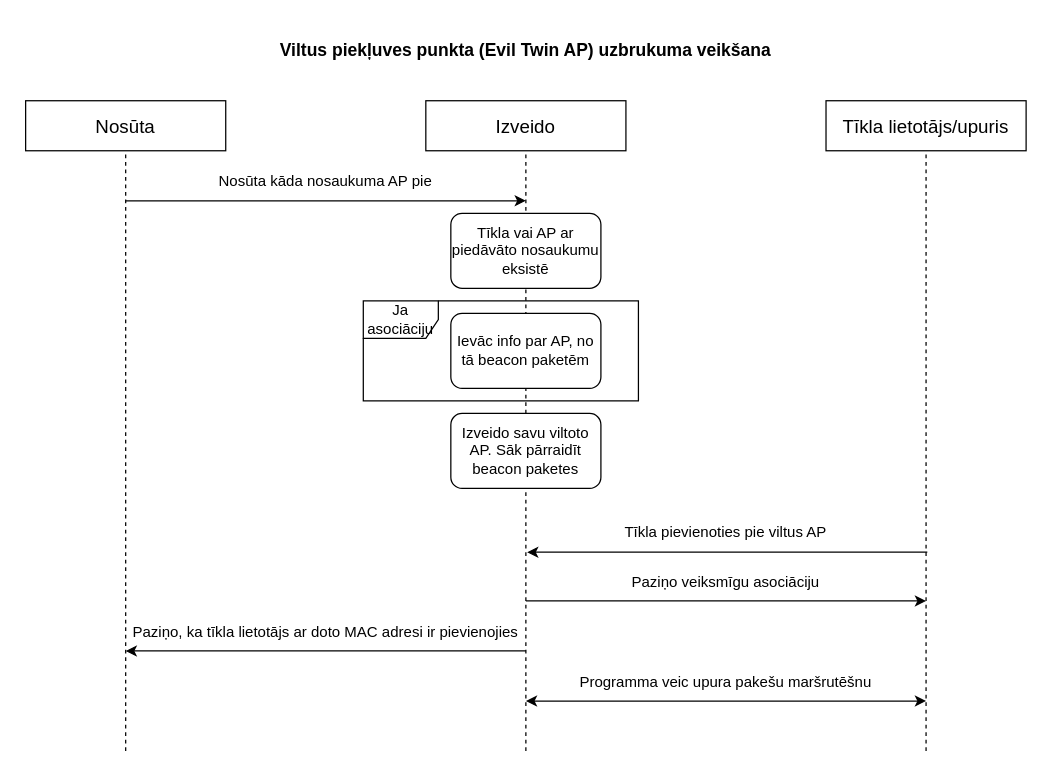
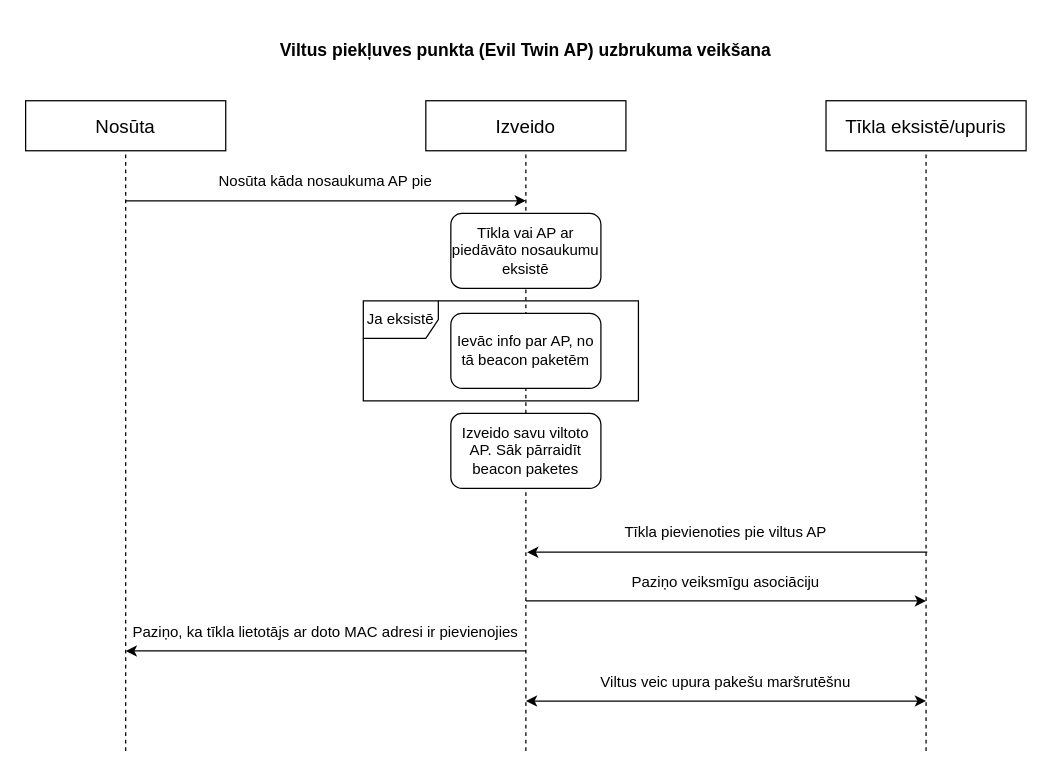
  <mxCell id="0" />
  <mxCell id="1" parent="0" />
  <mxCell id="2" value="" style="rounded=0;whiteSpace=wrap;html=1;" vertex="1" parent="1"><mxGeometry y="80" width="160" height="40" as="geometry" x="20" /></mxCell>
  <mxCell id="3" value="&lt;font style=&quot;font-size: 15px;&quot;&gt;Nosūta&lt;/font&gt;" style="text;html=1;align=center;verticalAlign=middle;whiteSpace=wrap;rounded=0;" vertex="1" parent="1"><mxGeometry y="80" width="160" height="40" as="geometry" x="20" /></mxCell>
  <mxCell id="4" value="" style="rounded=0;whiteSpace=wrap;html=1;" vertex="1" parent="1"><mxGeometry x="340" y="80" width="160" height="40" as="geometry" /></mxCell>
  <mxCell id="5" value="&lt;font style=&quot;font-size: 15px;&quot;&gt;Izveido&lt;/font&gt;" style="text;html=1;align=center;verticalAlign=middle;whiteSpace=wrap;rounded=0;" vertex="1" parent="1"><mxGeometry x="340" y="80" width="160" height="40" as="geometry" /></mxCell>
  <mxCell id="6" value="" style="rounded=0;whiteSpace=wrap;html=1;" vertex="1" parent="1"><mxGeometry x="660" y="80" width="160" height="40" as="geometry" /></mxCell>
- <mxCell id="7" value="&lt;font style=&quot;font-size: 15px;&quot;&gt;Tīkla lietotājs/upuris&lt;/font&gt;" style="text;html=1;align=center;verticalAlign=middle;whiteSpace=wrap;rounded=0;" vertex="1" parent="1"><mxGeometry x="660" y="80" width="160" height="40" as="geometry" /></mxCell>
+ <mxCell id="7" value="&lt;font style=&quot;font-size: 15px;&quot;&gt;Tīkla eksistē/upuris&lt;/font&gt;" style="text;html=1;align=center;verticalAlign=middle;whiteSpace=wrap;rounded=0;" vertex="1" parent="1"><mxGeometry x="660" y="80" width="160" height="40" as="geometry" /></mxCell>
  <mxCell id="8" value="" style="endArrow=none;dashed=1;html=1;rounded=0;entryX=0.5;entryY=1;entryDx=0;entryDy=0;" edge="1" parent="1" target="3"><mxGeometry width="50" height="50" relative="1" as="geometry"><mxPoint x="100" y="600" as="sourcePoint" /><mxPoint x="430" y="170" as="targetPoint" /></mxGeometry></mxCell>
  <mxCell id="9" value="" style="endArrow=none;dashed=1;html=1;rounded=0;entryX=0.5;entryY=1;entryDx=0;entryDy=0;" edge="1" parent="1" target="5"><mxGeometry width="50" height="50" relative="1" as="geometry"><mxPoint x="420" y="600" as="sourcePoint" /><mxPoint x="419.55" y="120" as="targetPoint" /></mxGeometry></mxCell>
  <mxCell id="10" value="" style="endArrow=none;dashed=1;html=1;rounded=0;entryX=0.5;entryY=1;entryDx=0;entryDy=0;" edge="1" parent="1" target="7"><mxGeometry width="50" height="50" relative="1" as="geometry"><mxPoint x="740" y="600" as="sourcePoint" /><mxPoint x="739.55" y="120" as="targetPoint" /></mxGeometry></mxCell>
  <mxCell id="11" value="&lt;b&gt;&lt;font style=&quot;font-size: 14px;&quot;&gt;Viltus piekļuves punkta (Evil Twin AP) uzbrukuma veikšana&lt;/font&gt;&lt;/b&gt;" style="text;html=1;align=center;verticalAlign=middle;whiteSpace=wrap;rounded=0;" vertex="1" parent="1"><mxGeometry x="100" y="20" width="640" height="40" as="geometry" /></mxCell>
  <mxCell id="12" value="" style="endArrow=classic;html=1;rounded=0;" edge="1" parent="1"><mxGeometry width="50" height="50" relative="1" as="geometry"><mxPoint x="100" y="160" as="sourcePoint" /><mxPoint x="420" y="160" as="targetPoint" /></mxGeometry></mxCell>
  <mxCell id="13" value="Nosūta kāda nosaukuma AP pie" style="text;html=1;align=center;verticalAlign=middle;whiteSpace=wrap;rounded=0;" vertex="1" parent="1"><mxGeometry x="100" y="130" width="320" height="30" as="geometry" /></mxCell>
  <mxCell id="14" value="" style="endArrow=classic;html=1;rounded=0;flipV=1;flipH=1;" edge="1" parent="1"><mxGeometry width="50" height="50" relative="1" as="geometry"><mxPoint x="420" y="440" as="sourcePoint" /><mxPoint x="740" y="440" as="targetPoint" /></mxGeometry></mxCell>
  <mxCell id="15" value="Tīkla pievienoties pie viltus AP" style="text;html=1;align=center;verticalAlign=middle;whiteSpace=wrap;rounded=0;flipV=1;flipH=1;" vertex="1" parent="1"><mxGeometry x="420" y="410" width="320" height="30" as="geometry" /></mxCell>
  <mxCell id="16" value="" style="endArrow=classic;html=1;rounded=0;" edge="1" parent="1"><mxGeometry width="50" height="50" relative="1" as="geometry"><mxPoint x="420" y="480" as="sourcePoint" /><mxPoint x="740" y="480" as="targetPoint" /></mxGeometry></mxCell>
  <mxCell id="17" value="Paziņo veiksmīgu asociāciju" style="text;html=1;align=center;verticalAlign=middle;whiteSpace=wrap;rounded=0;" vertex="1" parent="1"><mxGeometry x="420" y="450" width="320" height="30" as="geometry" /></mxCell>
  <mxCell id="18" value="" style="endArrow=classic;startArrow=classic;html=1;rounded=0;" edge="1" parent="1"><mxGeometry width="50" height="50" relative="1" as="geometry"><mxPoint x="420" y="560" as="sourcePoint" /><mxPoint x="740" y="560" as="targetPoint" /></mxGeometry></mxCell>
- <mxCell id="19" value="Programma veic upura pakešu maršrutēšnu" style="text;html=1;align=center;verticalAlign=middle;whiteSpace=wrap;rounded=0;" vertex="1" parent="1"><mxGeometry x="420" y="530" width="320" height="30" as="geometry" /></mxCell>
+ <mxCell id="19" value="Viltus veic upura pakešu maršrutēšnu" style="text;html=1;align=center;verticalAlign=middle;whiteSpace=wrap;rounded=0;" vertex="1" parent="1"><mxGeometry x="420" y="530" width="320" height="30" as="geometry" /></mxCell>
  <mxCell id="20" value="" style="rounded=1;whiteSpace=wrap;html=1;" vertex="1" parent="1"><mxGeometry x="360" y="170" width="120" height="60" as="geometry" /></mxCell>
  <mxCell id="21" value="Tīkla vai AP ar piedāvāto nosaukumu eksistē" style="text;html=1;align=center;verticalAlign=middle;whiteSpace=wrap;rounded=0;" vertex="1" parent="1"><mxGeometry x="360" y="170" width="120" height="60" as="geometry" /></mxCell>
  <mxCell id="22" value="" style="rounded=1;whiteSpace=wrap;html=1;" vertex="1" parent="1"><mxGeometry x="360" y="250" width="120" height="60" as="geometry" /></mxCell>
  <mxCell id="23" value="Ievāc info par AP, no tā beacon paketēm" style="text;html=1;align=center;verticalAlign=middle;whiteSpace=wrap;rounded=0;" vertex="1" parent="1"><mxGeometry x="360" y="250" width="120" height="60" as="geometry" /></mxCell>
- <mxCell id="24" value="Ja asociāciju" style="shape=umlFrame;whiteSpace=wrap;html=1;pointerEvents=0;" vertex="1" parent="1"><mxGeometry x="290" y="240" width="220" height="80" as="geometry" /></mxCell>
+ <mxCell id="24" value="Ja eksistē" style="shape=umlFrame;whiteSpace=wrap;html=1;pointerEvents=0;" vertex="1" parent="1"><mxGeometry x="290" y="240" width="220" height="80" as="geometry" /></mxCell>
  <mxCell id="25" value="" style="rounded=1;whiteSpace=wrap;html=1;" vertex="1" parent="1"><mxGeometry x="360" y="330" width="120" height="60" as="geometry" /></mxCell>
  <mxCell id="26" value="Izveido savu viltoto AP. Sāk pārraidīt beacon paketes" style="text;html=1;align=center;verticalAlign=middle;whiteSpace=wrap;rounded=0;" vertex="1" parent="1"><mxGeometry x="360" y="330" width="120" height="60" as="geometry" /></mxCell>
  <mxCell id="27" value="" style="endArrow=classic;html=1;rounded=0;" edge="1" parent="1"><mxGeometry width="50" height="50" relative="1" as="geometry"><mxPoint x="420" y="520" as="sourcePoint" /><mxPoint x="100" y="520" as="targetPoint" /></mxGeometry></mxCell>
  <mxCell id="28" value="Paziņo, ka tīkla lietotājs ar doto MAC adresi ir pievienojies" style="text;html=1;align=center;verticalAlign=middle;whiteSpace=wrap;rounded=0;flipV=1;flipH=1;" vertex="1" parent="1"><mxGeometry x="100" y="490" width="320" height="30" as="geometry" /></mxCell>
